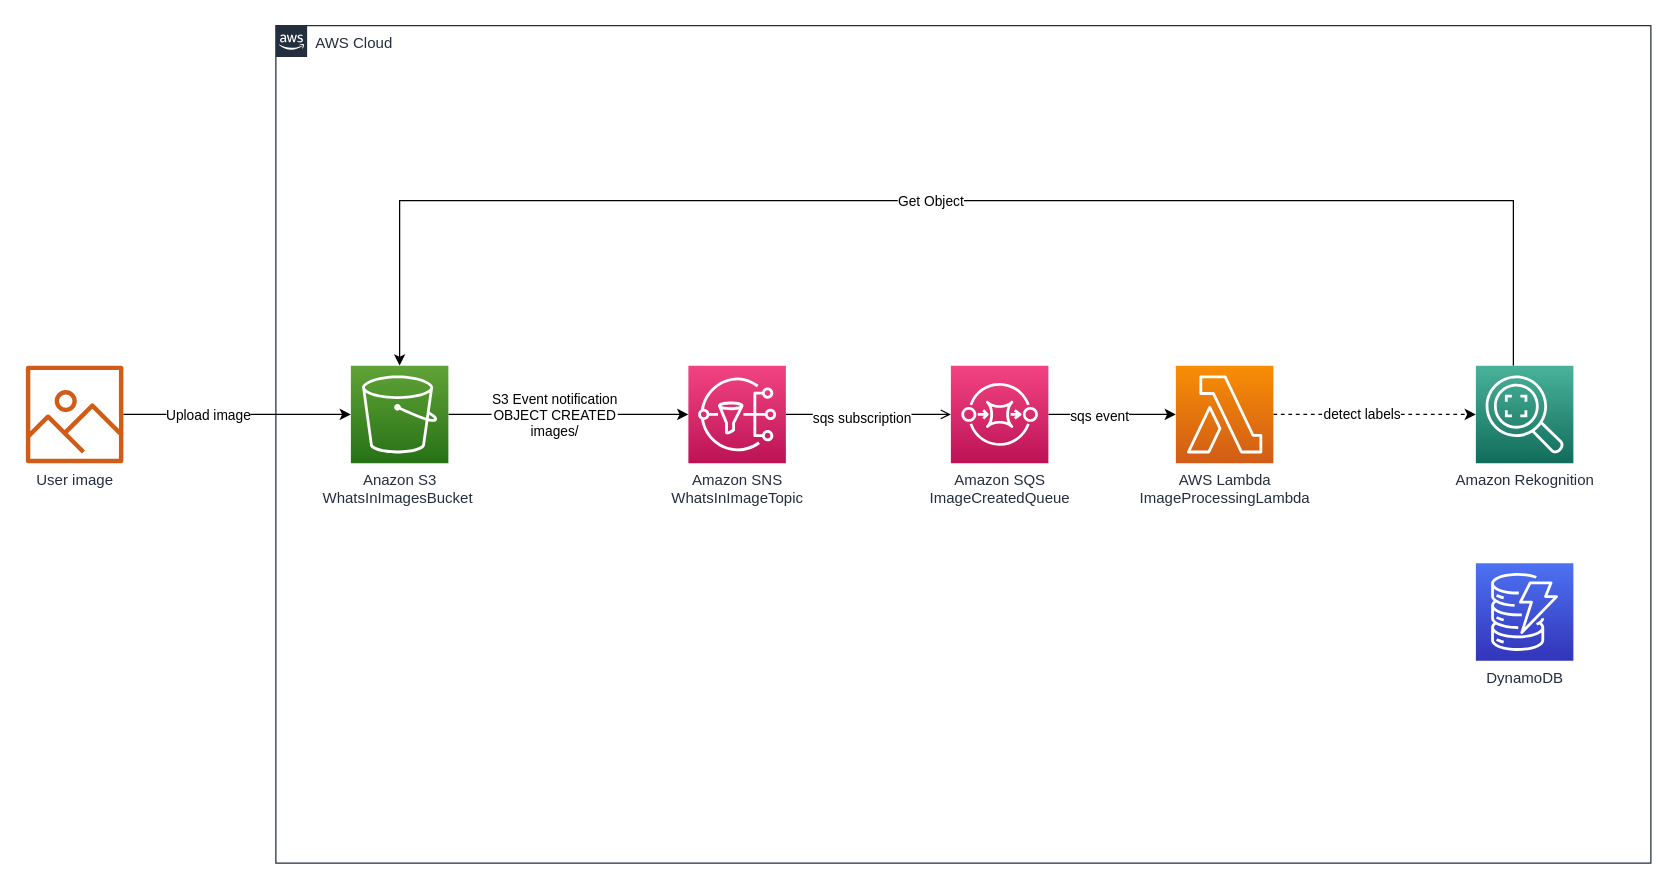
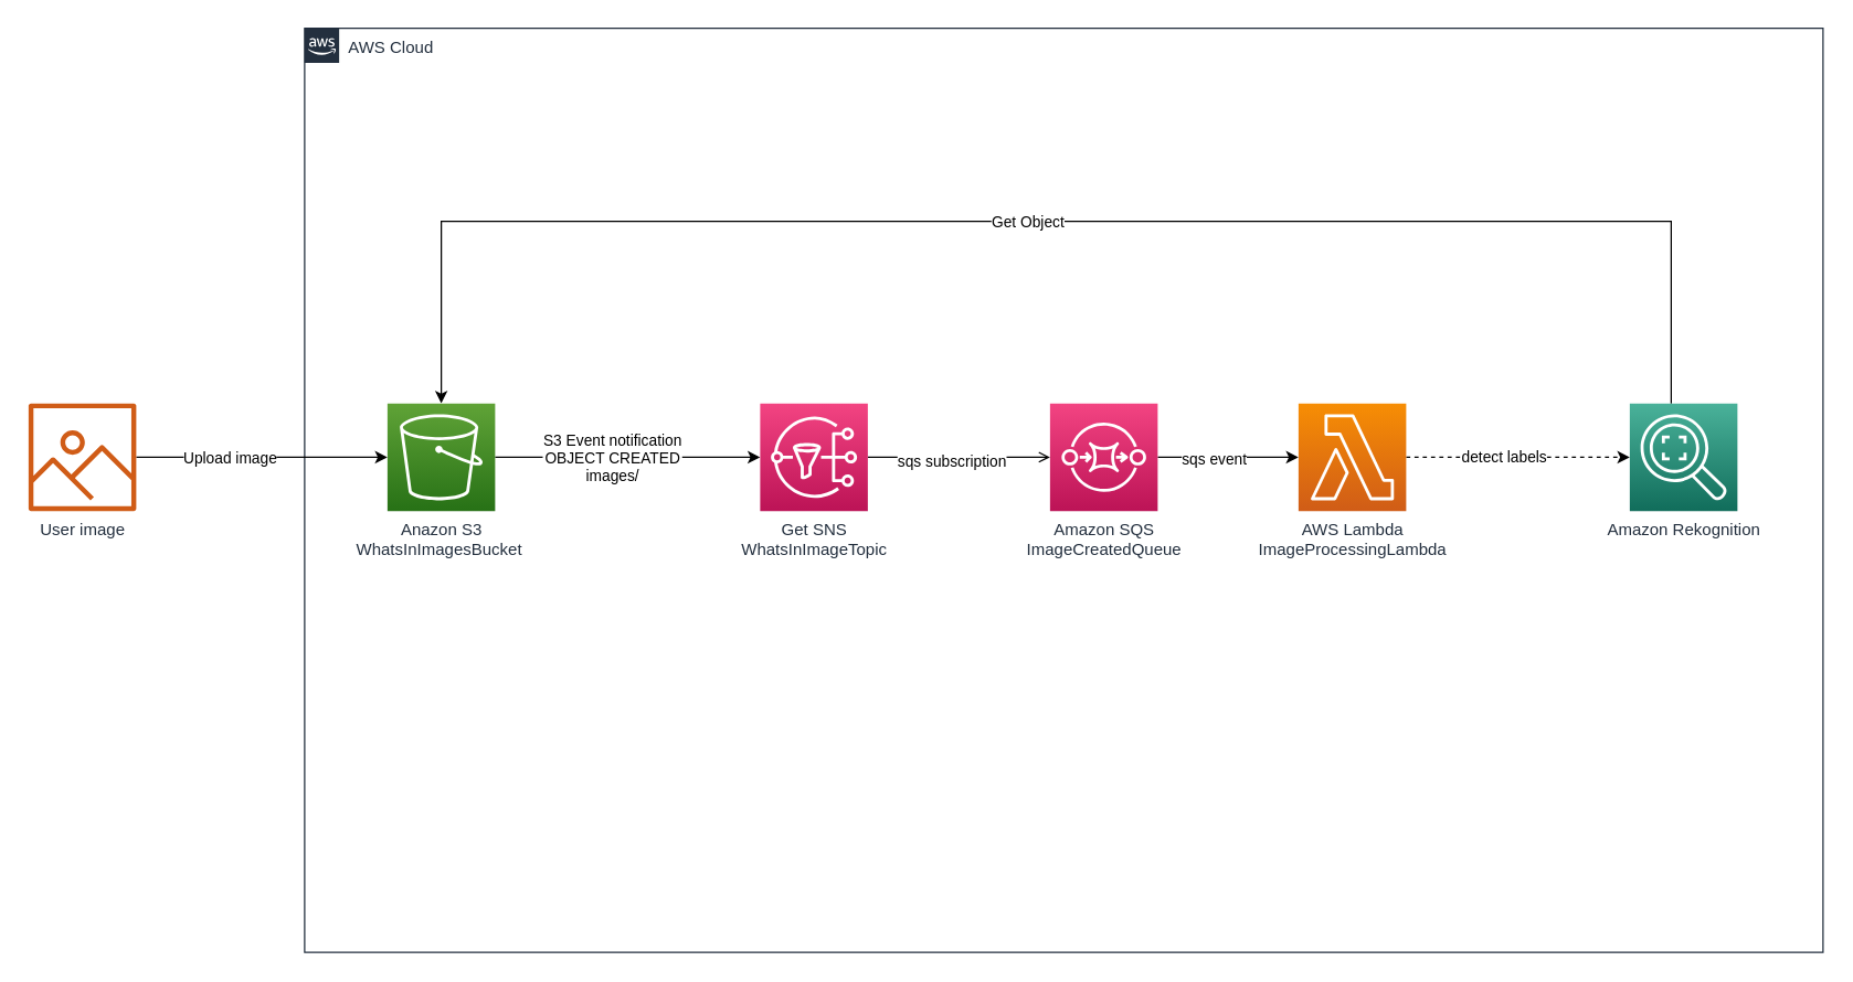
  <mxCell id="0" />
  <mxCell id="1" parent="0" />
  <mxCell id="2" value="AWS Cloud" style="points=[[0,0],[0.25,0],[0.5,0],[0.75,0],[1,0],[1,0.25],[1,0.5],[1,0.75],[1,1],[0.75,1],[0.5,1],[0.25,1],[0,1],[0,0.75],[0,0.5],[0,0.25]];outlineConnect=0;gradientColor=none;html=1;whiteSpace=wrap;fontSize=12;fontStyle=0;shape=mxgraph.aws4.group;grIcon=mxgraph.aws4.group_aws_cloud_alt;strokeColor=#232F3E;fillColor=none;verticalAlign=top;align=left;spacingLeft=30;fontColor=#232F3E;dashed=0;movable=0;resizable=0;rotatable=0;deletable=0;editable=0;connectable=0;" vertex="1" parent="1"><mxGeometry x="220" y="20" width="1100" height="670" as="geometry" /></mxCell>
  <mxCell id="3" style="edgeStyle=orthogonalEdgeStyle;rounded=0;orthogonalLoop=1;jettySize=auto;html=1;entryX=0.5;entryY=0;entryDx=0;entryDy=0;entryPerimeter=0;" edge="1" parent="1" source="5" target="8"><mxGeometry relative="1" as="geometry"><Array as="points"><mxPoint x="1210" y="160" /><mxPoint x="319" y="160" /></Array></mxGeometry></mxCell>
  <mxCell id="4" value="Get Object" style="edgeLabel;html=1;align=center;verticalAlign=middle;resizable=0;points=[];" vertex="1" connectable="0" parent="3"><mxGeometry x="0.037" relative="1" as="geometry"><mxPoint as="offset" /></mxGeometry></mxCell>
  <mxCell id="5" value="Amazon Rekognition" style="points=[[0,0,0],[0.25,0,0],[0.5,0,0],[0.75,0,0],[1,0,0],[0,1,0],[0.25,1,0],[0.5,1,0],[0.75,1,0],[1,1,0],[0,0.25,0],[0,0.5,0],[0,0.75,0],[1,0.25,0],[1,0.5,0],[1,0.75,0]];outlineConnect=0;fontColor=#232F3E;gradientColor=#4AB29A;gradientDirection=north;fillColor=#116D5B;strokeColor=#ffffff;dashed=0;verticalLabelPosition=bottom;verticalAlign=top;align=center;html=1;fontSize=12;fontStyle=0;aspect=fixed;shape=mxgraph.aws4.resourceIcon;resIcon=mxgraph.aws4.rekognition_2;" vertex="1" parent="1"><mxGeometry x="1180" y="292" width="78" height="78" as="geometry" /></mxCell>
  <mxCell id="6" style="edgeStyle=orthogonalEdgeStyle;rounded=0;orthogonalLoop=1;jettySize=auto;html=1;" edge="1" parent="1" source="8" target="15"><mxGeometry relative="1" as="geometry" /></mxCell>
  <mxCell id="7" value="S3 Event notification&lt;br&gt;OBJECT CREATED&lt;br&gt;images/" style="edgeLabel;html=1;align=center;verticalAlign=middle;resizable=0;points=[];" vertex="1" connectable="0" parent="6"><mxGeometry x="-0.173" y="1" relative="1" as="geometry"><mxPoint x="5" y="1" as="offset" /></mxGeometry></mxCell>
  <mxCell id="8" value="Anazon S3&lt;br&gt;WhatsInImagesBucket&amp;nbsp;" style="points=[[0,0,0],[0.25,0,0],[0.5,0,0],[0.75,0,0],[1,0,0],[0,1,0],[0.25,1,0],[0.5,1,0],[0.75,1,0],[1,1,0],[0,0.25,0],[0,0.5,0],[0,0.75,0],[1,0.25,0],[1,0.5,0],[1,0.75,0]];outlineConnect=0;fontColor=#232F3E;gradientColor=#60A337;gradientDirection=north;fillColor=#277116;strokeColor=#ffffff;dashed=0;verticalLabelPosition=bottom;verticalAlign=top;align=center;html=1;fontSize=12;fontStyle=0;aspect=fixed;shape=mxgraph.aws4.resourceIcon;resIcon=mxgraph.aws4.s3;" vertex="1" parent="1"><mxGeometry x="280" y="292" width="78" height="78" as="geometry" /></mxCell>
- <mxCell id="9" value="DynamoDB" style="points=[[0,0,0],[0.25,0,0],[0.5,0,0],[0.75,0,0],[1,0,0],[0,1,0],[0.25,1,0],[0.5,1,0],[0.75,1,0],[1,1,0],[0,0.25,0],[0,0.5,0],[0,0.75,0],[1,0.25,0],[1,0.5,0],[1,0.75,0]];outlineConnect=0;fontColor=#232F3E;gradientColor=#4D72F3;gradientDirection=north;fillColor=#3334B9;strokeColor=#ffffff;dashed=0;verticalLabelPosition=bottom;verticalAlign=top;align=center;html=1;fontSize=12;fontStyle=0;aspect=fixed;shape=mxgraph.aws4.resourceIcon;resIcon=mxgraph.aws4.dynamodb;" vertex="1" parent="1"><mxGeometry x="1180" y="450" width="78" height="78" as="geometry" /></mxCell>
  <mxCell id="10" style="edgeStyle=orthogonalEdgeStyle;rounded=0;orthogonalLoop=1;jettySize=auto;html=1;entryX=0;entryY=0.5;entryDx=0;entryDy=0;entryPerimeter=0;" edge="1" parent="1" source="12" target="18"><mxGeometry relative="1" as="geometry" /></mxCell>
  <mxCell id="11" value="sqs event" style="edgeLabel;html=1;align=center;verticalAlign=middle;resizable=0;points=[];" vertex="1" connectable="0" parent="10"><mxGeometry x="-0.212" y="-1" relative="1" as="geometry"><mxPoint as="offset" /></mxGeometry></mxCell>
  <mxCell id="12" value="Amazon SQS&lt;br&gt;ImageCreatedQueue" style="points=[[0,0,0],[0.25,0,0],[0.5,0,0],[0.75,0,0],[1,0,0],[0,1,0],[0.25,1,0],[0.5,1,0],[0.75,1,0],[1,1,0],[0,0.25,0],[0,0.5,0],[0,0.75,0],[1,0.25,0],[1,0.5,0],[1,0.75,0]];outlineConnect=0;fontColor=#232F3E;gradientColor=#F34482;gradientDirection=north;fillColor=#BC1356;strokeColor=#ffffff;dashed=0;verticalLabelPosition=bottom;verticalAlign=top;align=center;html=1;fontSize=12;fontStyle=0;aspect=fixed;shape=mxgraph.aws4.resourceIcon;resIcon=mxgraph.aws4.sqs;" vertex="1" parent="1"><mxGeometry x="760" y="292" width="78" height="78" as="geometry" /></mxCell>
  <mxCell id="13" style="edgeStyle=orthogonalEdgeStyle;rounded=0;orthogonalLoop=1;jettySize=auto;html=1;endArrow=open;" edge="1" parent="1" source="15" target="12"><mxGeometry relative="1" as="geometry" /></mxCell>
  <mxCell id="14" value="sqs subscription" style="edgeLabel;html=1;align=center;verticalAlign=middle;resizable=0;points=[];" vertex="1" connectable="0" parent="13"><mxGeometry x="-0.097" y="-2" relative="1" as="geometry"><mxPoint as="offset" /></mxGeometry></mxCell>
- <mxCell id="15" value="Amazon SNS&lt;br&gt;WhatsInImageTopic" style="points=[[0,0,0],[0.25,0,0],[0.5,0,0],[0.75,0,0],[1,0,0],[0,1,0],[0.25,1,0],[0.5,1,0],[0.75,1,0],[1,1,0],[0,0.25,0],[0,0.5,0],[0,0.75,0],[1,0.25,0],[1,0.5,0],[1,0.75,0]];outlineConnect=0;fontColor=#232F3E;gradientColor=#F34482;gradientDirection=north;fillColor=#BC1356;strokeColor=#ffffff;dashed=0;verticalLabelPosition=bottom;verticalAlign=top;align=center;html=1;fontSize=12;fontStyle=0;aspect=fixed;shape=mxgraph.aws4.resourceIcon;resIcon=mxgraph.aws4.sns;" vertex="1" parent="1"><mxGeometry x="550" y="292" width="78" height="78" as="geometry" /></mxCell>
+ <mxCell id="15" value="Get SNS&lt;br&gt;WhatsInImageTopic" style="points=[[0,0,0],[0.25,0,0],[0.5,0,0],[0.75,0,0],[1,0,0],[0,1,0],[0.25,1,0],[0.5,1,0],[0.75,1,0],[1,1,0],[0,0.25,0],[0,0.5,0],[0,0.75,0],[1,0.25,0],[1,0.5,0],[1,0.75,0]];outlineConnect=0;fontColor=#232F3E;gradientColor=#F34482;gradientDirection=north;fillColor=#BC1356;strokeColor=#ffffff;dashed=0;verticalLabelPosition=bottom;verticalAlign=top;align=center;html=1;fontSize=12;fontStyle=0;aspect=fixed;shape=mxgraph.aws4.resourceIcon;resIcon=mxgraph.aws4.sns;" vertex="1" parent="1"><mxGeometry x="550" y="292" width="78" height="78" as="geometry" /></mxCell>
  <mxCell id="16" style="edgeStyle=orthogonalEdgeStyle;rounded=0;orthogonalLoop=1;jettySize=auto;html=1;entryX=0;entryY=0.5;entryDx=0;entryDy=0;entryPerimeter=0;dashed=1;" edge="1" parent="1" source="18" target="5"><mxGeometry relative="1" as="geometry" /></mxCell>
  <mxCell id="17" value="detect labels" style="edgeLabel;html=1;align=center;verticalAlign=middle;resizable=0;points=[];" vertex="1" connectable="0" parent="16"><mxGeometry x="-0.136" y="1" relative="1" as="geometry"><mxPoint as="offset" /></mxGeometry></mxCell>
  <mxCell id="18" value="AWS Lambda&lt;br&gt;ImageProcessingLambda" style="points=[[0,0,0],[0.25,0,0],[0.5,0,0],[0.75,0,0],[1,0,0],[0,1,0],[0.25,1,0],[0.5,1,0],[0.75,1,0],[1,1,0],[0,0.25,0],[0,0.5,0],[0,0.75,0],[1,0.25,0],[1,0.5,0],[1,0.75,0]];outlineConnect=0;fontColor=#232F3E;gradientColor=#F78E04;gradientDirection=north;fillColor=#D05C17;strokeColor=#ffffff;dashed=0;verticalLabelPosition=bottom;verticalAlign=top;align=center;html=1;fontSize=12;fontStyle=0;aspect=fixed;shape=mxgraph.aws4.resourceIcon;resIcon=mxgraph.aws4.lambda;" vertex="1" parent="1"><mxGeometry x="940" y="292" width="78" height="78" as="geometry" /></mxCell>
  <mxCell id="19" style="edgeStyle=orthogonalEdgeStyle;rounded=0;orthogonalLoop=1;jettySize=auto;html=1;" edge="1" parent="1" source="21"><mxGeometry relative="1" as="geometry"><mxPoint x="280" y="331" as="targetPoint" /></mxGeometry></mxCell>
  <mxCell id="20" value="Upload image" style="edgeLabel;html=1;align=center;verticalAlign=middle;resizable=0;points=[];" vertex="1" connectable="0" parent="19"><mxGeometry x="-0.262" relative="1" as="geometry"><mxPoint as="offset" /></mxGeometry></mxCell>
  <mxCell id="21" value="User image" style="outlineConnect=0;fontColor=#232F3E;gradientColor=none;fillColor=#D05C17;strokeColor=none;dashed=0;verticalLabelPosition=bottom;verticalAlign=top;align=center;html=1;fontSize=12;fontStyle=0;aspect=fixed;pointerEvents=1;shape=mxgraph.aws4.container_registry_image;" vertex="1" parent="1"><mxGeometry x="20" y="292" width="78" height="78" as="geometry" /></mxCell>
